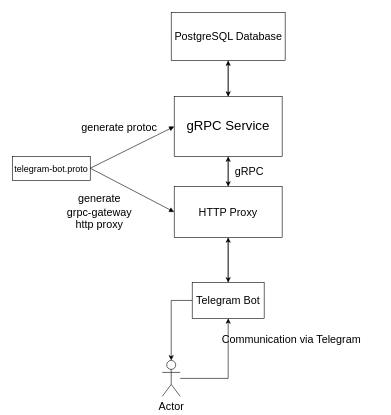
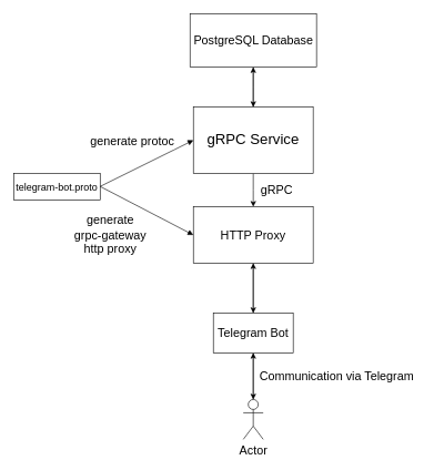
  <mxCell id="0" />
  <mxCell id="1" parent="0" />
  <mxCell id="2" style="edgeStyle=orthogonalEdgeStyle;rounded=0;orthogonalLoop=1;jettySize=auto;html=1;entryX=0.5;entryY=1;entryDx=0;entryDy=0;fontSize=18;" edge="1" parent="1" source="4" target="18"><mxGeometry relative="1" as="geometry" /></mxCell>
  <mxCell id="3" style="edgeStyle=orthogonalEdgeStyle;rounded=0;orthogonalLoop=1;jettySize=auto;html=1;fontSize=18;" edge="1" parent="1" source="4"><mxGeometry relative="1" as="geometry"><mxPoint x="380" y="310" as="targetPoint" /></mxGeometry></mxCell>
  <mxCell id="4" value="&lt;font style=&quot;font-size: 22px&quot;&gt;gRPC Service&lt;/font&gt;" style="rounded=0;whiteSpace=wrap;html=1;" vertex="1" parent="1"><mxGeometry x="290" y="160" width="180" height="100" as="geometry" /></mxCell>
  <mxCell id="5" value="&lt;font style=&quot;font-size: 15px&quot;&gt;telegram-bot.proto&lt;/font&gt;" style="rounded=0;whiteSpace=wrap;html=1;fontSize=22;" vertex="1" parent="1"><mxGeometry x="20" y="260" width="130" height="40" as="geometry" /></mxCell>
  <mxCell id="6" style="edgeStyle=orthogonalEdgeStyle;rounded=0;orthogonalLoop=1;jettySize=auto;html=1;entryX=0.5;entryY=0;entryDx=0;entryDy=0;fontSize=18;" edge="1" parent="1" source="8" target="11"><mxGeometry relative="1" as="geometry" /></mxCell>
- <mxCell id="7" style="edgeStyle=orthogonalEdgeStyle;rounded=0;orthogonalLoop=1;jettySize=auto;html=1;entryX=0.5;entryY=1;entryDx=0;entryDy=0;fontSize=18;" edge="1" parent="1" source="8" target="4"><mxGeometry relative="1" as="geometry" /></mxCell>
  <mxCell id="8" value="&lt;font style=&quot;font-size: 18px&quot;&gt;HTTP Proxy&lt;/font&gt;" style="rounded=0;whiteSpace=wrap;html=1;fontSize=15;" vertex="1" parent="1"><mxGeometry x="290" y="310" width="180" height="85" as="geometry" /></mxCell>
  <mxCell id="9" style="edgeStyle=orthogonalEdgeStyle;rounded=0;orthogonalLoop=1;jettySize=auto;html=1;entryX=0.5;entryY=1;entryDx=0;entryDy=0;fontSize=18;" edge="1" parent="1" source="11" target="8"><mxGeometry relative="1" as="geometry" /></mxCell>
  <mxCell id="10" style="edgeStyle=orthogonalEdgeStyle;rounded=0;orthogonalLoop=1;jettySize=auto;html=1;fontSize=18;entryX=0.5;entryY=0;entryDx=0;entryDy=0;entryPerimeter=0;" edge="1" parent="1" source="11" target="13"><mxGeometry relative="1" as="geometry"><mxPoint x="380" y="570" as="targetPoint" /></mxGeometry></mxCell>
  <mxCell id="11" value="Telegram Bot" style="rounded=0;whiteSpace=wrap;html=1;fontSize=18;" vertex="1" parent="1"><mxGeometry x="320" y="470" width="120" height="60" as="geometry" /></mxCell>
  <mxCell id="12" style="edgeStyle=orthogonalEdgeStyle;rounded=0;orthogonalLoop=1;jettySize=auto;html=1;entryX=0.5;entryY=1;entryDx=0;entryDy=0;fontSize=18;" edge="1" parent="1" source="13" target="11"><mxGeometry relative="1" as="geometry" /></mxCell>
- <mxCell id="13" value="Actor" style="shape=umlActor;verticalLabelPosition=bottom;verticalAlign=top;html=1;outlineConnect=0;fontSize=18;" vertex="1" parent="1"><mxGeometry x="270" y="600" width="30" height="60" as="geometry" /></mxCell>
- <mxCell id="14" value="Communication via Telegram" style="text;html=1;align=center;verticalAlign=middle;resizable=0;points=[];autosize=1;strokeColor=none;fillColor=none;fontSize=18;" vertex="1" parent="1"><mxGeometry x="360" y="550" width="250" height="30" as="geometry" /></mxCell>
+ <mxCell id="13" value="Actor" style="shape=umlActor;verticalLabelPosition=bottom;verticalAlign=top;html=1;outlineConnect=0;fontSize=18;" vertex="1" parent="1"><mxGeometry x="365" y="600" width="30" height="60" as="geometry" /></mxCell>
+ <mxCell id="14" value="Communication via Telegram" style="text;html=1;align=center;verticalAlign=middle;resizable=0;points=[];autosize=1;strokeColor=none;fillColor=none;fontSize=18;" vertex="1" parent="1"><mxGeometry x="380" y="550" width="250" height="30" as="geometry" /></mxCell>
  <mxCell id="15" value="generate protoc" style="html=1;verticalAlign=bottom;endArrow=block;rounded=0;fontSize=18;entryX=0;entryY=0.5;entryDx=0;entryDy=0;" edge="1" parent="1" target="4"><mxGeometry x="-0.14" y="26" width="80" relative="1" as="geometry"><mxPoint x="150" y="279.5" as="sourcePoint" /><mxPoint x="230" y="279.5" as="targetPoint" /><mxPoint as="offset" /></mxGeometry></mxCell>
  <mxCell id="16" value="generate&lt;br&gt;grpc-gateway&lt;br&gt;http proxy" style="html=1;verticalAlign=bottom;endArrow=block;rounded=0;fontSize=18;entryX=0;entryY=0.5;entryDx=0;entryDy=0;" edge="1" parent="1" target="8"><mxGeometry x="-0.2" y="-89" width="80" relative="1" as="geometry"><mxPoint x="150" y="279.5" as="sourcePoint" /><mxPoint x="230" y="279.5" as="targetPoint" /><mxPoint as="offset" /></mxGeometry></mxCell>
  <mxCell id="17" style="edgeStyle=orthogonalEdgeStyle;rounded=0;orthogonalLoop=1;jettySize=auto;html=1;fontSize=18;" edge="1" parent="1" source="18"><mxGeometry relative="1" as="geometry"><mxPoint x="380" y="160" as="targetPoint" /></mxGeometry></mxCell>
  <mxCell id="18" value="PostgreSQL Database" style="html=1;fontSize=18;" vertex="1" parent="1"><mxGeometry x="285" y="20" width="190" height="80" as="geometry" /></mxCell>
  <mxCell id="19" value="gRPC" style="text;html=1;align=center;verticalAlign=middle;resizable=0;points=[];autosize=1;strokeColor=none;fillColor=none;fontSize=18;" vertex="1" parent="1"><mxGeometry x="385" y="270" width="60" height="30" as="geometry" /></mxCell>
